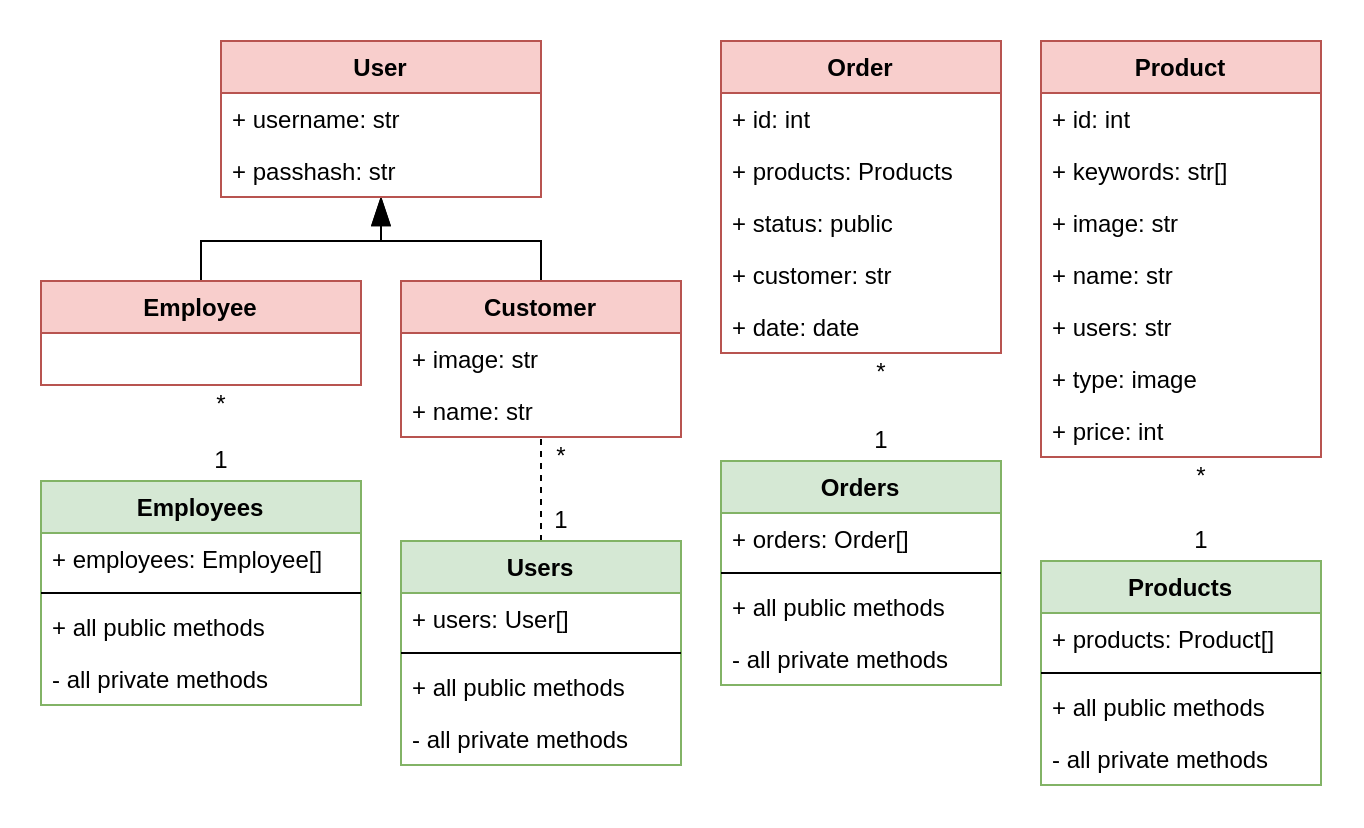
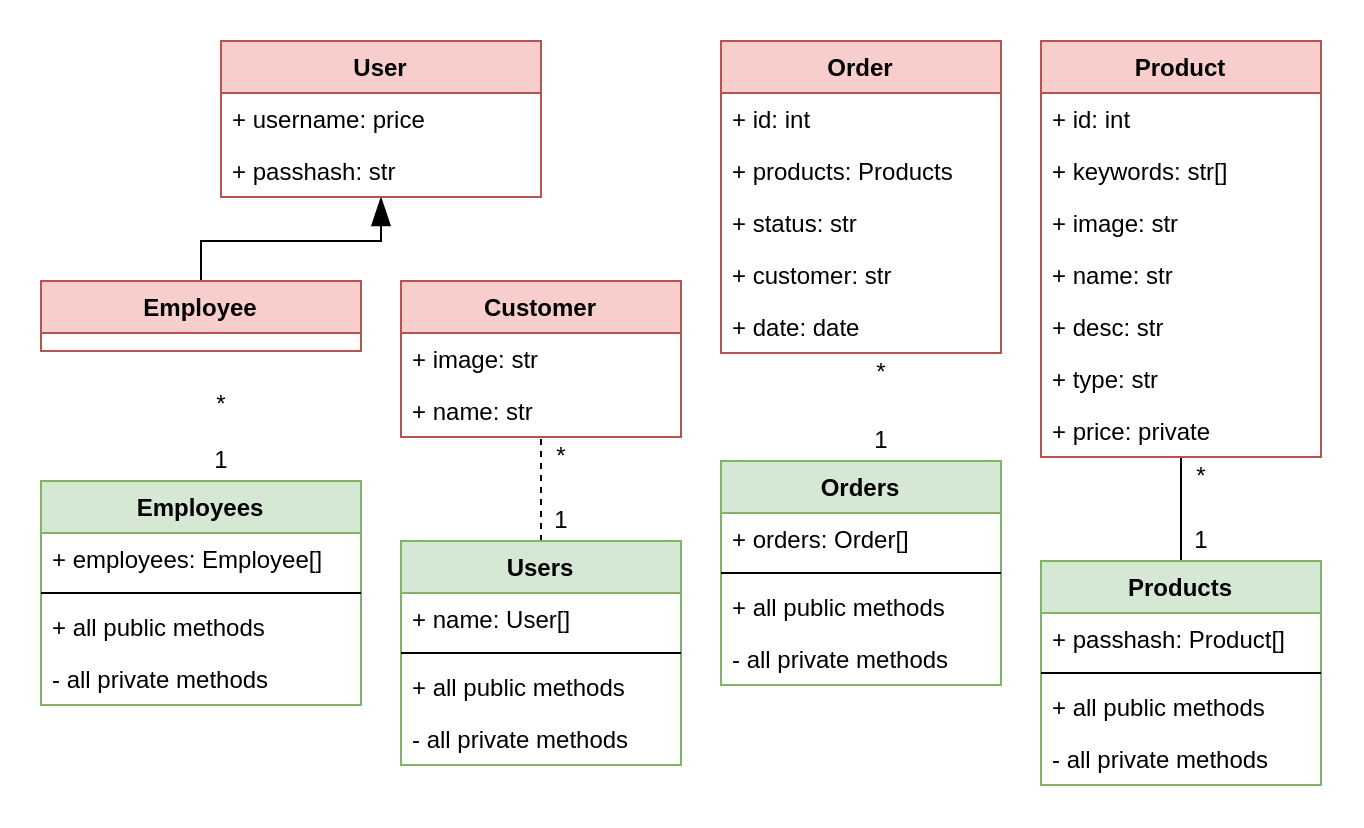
  <mxCell id="0" />
  <mxCell id="1" parent="0" />
  <mxCell id="2" style="edgeStyle=orthogonalEdgeStyle;rounded=0;orthogonalLoop=1;jettySize=auto;html=1;endArrow=none;endFill=0;comic=0;dashed=1;" edge="1" parent="1" source="10" target="7"><mxGeometry relative="1" as="geometry"><Array as="points"><mxPoint x="270" y="250" /><mxPoint x="270" y="250" /></Array></mxGeometry></mxCell>
+ <mxCell id="3" style="edgeStyle=orthogonalEdgeStyle;rounded=0;orthogonalLoop=1;jettySize=auto;html=1;endArrow=none;endFill=0;comic=0;" edge="1" parent="1" source="37" target="29"><mxGeometry relative="1" as="geometry"><Array as="points"><mxPoint x="590" y="250" /><mxPoint x="590" y="250" /></Array></mxGeometry></mxCell>
  <mxCell id="4" style="edgeStyle=orthogonalEdgeStyle;rounded=0;comic=0;orthogonalLoop=1;jettySize=auto;html=1;endArrow=blockThin;endFill=1;endSize=12;" edge="1" parent="1" source="6" target="20"><mxGeometry relative="1" as="geometry" /></mxCell>
- <mxCell id="5" style="edgeStyle=orthogonalEdgeStyle;rounded=0;comic=0;orthogonalLoop=1;jettySize=auto;html=1;endArrow=blockThin;endFill=1;endSize=12;" edge="1" parent="1" source="7" target="20"><mxGeometry relative="1" as="geometry"><Array as="points"><mxPoint x="270" y="120" /><mxPoint x="190" y="120" /></Array></mxGeometry></mxCell>
- <mxCell id="6" value="Employee" style="swimlane;fontStyle=1;childLayout=stackLayout;horizontal=1;startSize=26;horizontalStack=0;resizeParent=1;resizeParentMax=0;resizeLast=0;collapsible=1;marginBottom=0;fillColor=#f8cecc;strokeColor=#b85450;" vertex="1" parent="1"><mxGeometry x="20" y="140" width="160" height="52" as="geometry" /></mxCell>
+ <mxCell id="6" value="Employee" style="swimlane;fontStyle=1;childLayout=stackLayout;horizontal=1;startSize=26;horizontalStack=0;resizeParent=1;resizeParentMax=0;resizeLast=0;collapsible=1;marginBottom=0;fillColor=#f8cecc;strokeColor=#b85450;" vertex="1" parent="1"><mxGeometry x="20" y="140" width="160" height="35" as="geometry" /></mxCell>
  <mxCell id="7" value="Customer" style="swimlane;fontStyle=1;childLayout=stackLayout;horizontal=1;startSize=26;horizontalStack=0;resizeParent=1;resizeParentMax=0;resizeLast=0;collapsible=1;marginBottom=0;fillColor=#f8cecc;strokeColor=#b85450;" vertex="1" parent="1"><mxGeometry x="200" y="140" width="140" height="78" as="geometry" /></mxCell>
  <mxCell id="8" value="+ image: str" style="text;align=left;verticalAlign=top;spacingLeft=4;spacingRight=4;overflow=hidden;rotatable=0;points=[[0,0.5],[1,0.5]];portConstraint=eastwest;" vertex="1" parent="7"><mxGeometry y="26" width="140" height="26" as="geometry" /></mxCell>
  <mxCell id="9" value="+ name: str" style="text;align=left;verticalAlign=top;spacingLeft=4;spacingRight=4;overflow=hidden;rotatable=0;points=[[0,0.5],[1,0.5]];portConstraint=eastwest;" vertex="1" parent="7"><mxGeometry y="52" width="140" height="26" as="geometry" /></mxCell>
  <mxCell id="10" value="Users" style="swimlane;fontStyle=1;align=center;verticalAlign=top;childLayout=stackLayout;horizontal=1;startSize=26;horizontalStack=0;resizeParent=1;resizeParentMax=0;resizeLast=0;collapsible=1;marginBottom=0;fillColor=#d5e8d4;strokeColor=#82b366;" vertex="1" parent="1"><mxGeometry x="200" y="270" width="140" height="112" as="geometry" /></mxCell>
- <mxCell id="11" value="+ users: User[]" style="text;strokeColor=none;fillColor=none;align=left;verticalAlign=top;spacingLeft=4;spacingRight=4;overflow=hidden;rotatable=0;points=[[0,0.5],[1,0.5]];portConstraint=eastwest;" vertex="1" parent="10"><mxGeometry y="26" width="140" height="26" as="geometry" /></mxCell>
+ <mxCell id="11" value="+ name: User[]" style="text;strokeColor=none;fillColor=none;align=left;verticalAlign=top;spacingLeft=4;spacingRight=4;overflow=hidden;rotatable=0;points=[[0,0.5],[1,0.5]];portConstraint=eastwest;" vertex="1" parent="10"><mxGeometry y="26" width="140" height="26" as="geometry" /></mxCell>
  <mxCell id="12" value="" style="line;strokeWidth=1;fillColor=none;align=left;verticalAlign=middle;spacingTop=-1;spacingLeft=3;spacingRight=3;rotatable=0;labelPosition=right;points=[];portConstraint=eastwest;" vertex="1" parent="10"><mxGeometry y="52" width="140" height="8" as="geometry" /></mxCell>
  <mxCell id="13" value="+ all public methods" style="text;strokeColor=none;fillColor=none;align=left;verticalAlign=top;spacingLeft=4;spacingRight=4;overflow=hidden;rotatable=0;points=[[0,0.5],[1,0.5]];portConstraint=eastwest;" vertex="1" parent="10"><mxGeometry y="60" width="140" height="26" as="geometry" /></mxCell>
  <mxCell id="14" value="- all private methods" style="text;strokeColor=none;fillColor=none;align=left;verticalAlign=top;spacingLeft=4;spacingRight=4;overflow=hidden;rotatable=0;points=[[0,0.5],[1,0.5]];portConstraint=eastwest;" vertex="1" parent="10"><mxGeometry y="86" width="140" height="26" as="geometry" /></mxCell>
  <mxCell id="15" value="Employees" style="swimlane;fontStyle=1;align=center;verticalAlign=top;childLayout=stackLayout;horizontal=1;startSize=26;horizontalStack=0;resizeParent=1;resizeParentMax=0;resizeLast=0;collapsible=1;marginBottom=0;fillColor=#d5e8d4;strokeColor=#82b366;" vertex="1" parent="1"><mxGeometry x="20" y="240" width="160" height="112" as="geometry" /></mxCell>
  <mxCell id="16" value="+ employees: Employee[]" style="text;strokeColor=none;fillColor=none;align=left;verticalAlign=top;spacingLeft=4;spacingRight=4;overflow=hidden;rotatable=0;points=[[0,0.5],[1,0.5]];portConstraint=eastwest;" vertex="1" parent="15"><mxGeometry y="26" width="160" height="26" as="geometry" /></mxCell>
  <mxCell id="17" value="" style="line;strokeWidth=1;fillColor=none;align=left;verticalAlign=middle;spacingTop=-1;spacingLeft=3;spacingRight=3;rotatable=0;labelPosition=right;points=[];portConstraint=eastwest;" vertex="1" parent="15"><mxGeometry y="52" width="160" height="8" as="geometry" /></mxCell>
  <mxCell id="18" value="+ all public methods" style="text;strokeColor=none;fillColor=none;align=left;verticalAlign=top;spacingLeft=4;spacingRight=4;overflow=hidden;rotatable=0;points=[[0,0.5],[1,0.5]];portConstraint=eastwest;" vertex="1" parent="15"><mxGeometry y="60" width="160" height="26" as="geometry" /></mxCell>
  <mxCell id="19" value="- all private methods" style="text;strokeColor=none;fillColor=none;align=left;verticalAlign=top;spacingLeft=4;spacingRight=4;overflow=hidden;rotatable=0;points=[[0,0.5],[1,0.5]];portConstraint=eastwest;" vertex="1" parent="15"><mxGeometry y="86" width="160" height="26" as="geometry" /></mxCell>
  <mxCell id="20" value="User" style="swimlane;fontStyle=1;childLayout=stackLayout;horizontal=1;startSize=26;horizontalStack=0;resizeParent=1;resizeParentMax=0;resizeLast=0;collapsible=1;marginBottom=0;fillColor=#f8cecc;strokeColor=#b85450;" vertex="1" parent="1"><mxGeometry x="110" y="20" width="160" height="78" as="geometry" /></mxCell>
- <mxCell id="21" value="+ username: str" style="text;align=left;verticalAlign=top;spacingLeft=4;spacingRight=4;overflow=hidden;rotatable=0;points=[[0,0.5],[1,0.5]];portConstraint=eastwest;" vertex="1" parent="20"><mxGeometry y="26" width="160" height="26" as="geometry" /></mxCell>
+ <mxCell id="21" value="+ username: price" style="text;align=left;verticalAlign=top;spacingLeft=4;spacingRight=4;overflow=hidden;rotatable=0;points=[[0,0.5],[1,0.5]];portConstraint=eastwest;" vertex="1" parent="20"><mxGeometry y="26" width="160" height="26" as="geometry" /></mxCell>
  <mxCell id="22" value="+ passhash: str" style="text;align=left;verticalAlign=top;spacingLeft=4;spacingRight=4;overflow=hidden;rotatable=0;points=[[0,0.5],[1,0.5]];portConstraint=eastwest;" vertex="1" parent="20"><mxGeometry y="52" width="160" height="26" as="geometry" /></mxCell>
  <mxCell id="23" value="Order" style="swimlane;fontStyle=1;childLayout=stackLayout;horizontal=1;startSize=26;horizontalStack=0;resizeParent=1;resizeParentMax=0;resizeLast=0;collapsible=1;marginBottom=0;fillColor=#f8cecc;strokeColor=#b85450;" vertex="1" parent="1"><mxGeometry x="360" y="20" width="140" height="156" as="geometry" /></mxCell>
  <mxCell id="24" value="+ id: int" style="text;align=left;verticalAlign=top;spacingLeft=4;spacingRight=4;overflow=hidden;rotatable=0;points=[[0,0.5],[1,0.5]];portConstraint=eastwest;" vertex="1" parent="23"><mxGeometry y="26" width="140" height="26" as="geometry" /></mxCell>
  <mxCell id="25" value="+ products: Products" style="text;align=left;verticalAlign=top;spacingLeft=4;spacingRight=4;overflow=hidden;rotatable=0;points=[[0,0.5],[1,0.5]];portConstraint=eastwest;" vertex="1" parent="23"><mxGeometry y="52" width="140" height="26" as="geometry" /></mxCell>
- <mxCell id="26" value="+ status: public" style="text;align=left;verticalAlign=top;spacingLeft=4;spacingRight=4;overflow=hidden;rotatable=0;points=[[0,0.5],[1,0.5]];portConstraint=eastwest;" vertex="1" parent="23"><mxGeometry y="78" width="140" height="26" as="geometry" /></mxCell>
+ <mxCell id="26" value="+ status: str" style="text;align=left;verticalAlign=top;spacingLeft=4;spacingRight=4;overflow=hidden;rotatable=0;points=[[0,0.5],[1,0.5]];portConstraint=eastwest;" vertex="1" parent="23"><mxGeometry y="78" width="140" height="26" as="geometry" /></mxCell>
  <mxCell id="27" value="+ customer: str" style="text;align=left;verticalAlign=top;spacingLeft=4;spacingRight=4;overflow=hidden;rotatable=0;points=[[0,0.5],[1,0.5]];portConstraint=eastwest;" vertex="1" parent="23"><mxGeometry y="104" width="140" height="26" as="geometry" /></mxCell>
  <mxCell id="28" value="+ date: date" style="text;align=left;verticalAlign=top;spacingLeft=4;spacingRight=4;overflow=hidden;rotatable=0;points=[[0,0.5],[1,0.5]];portConstraint=eastwest;" vertex="1" parent="23"><mxGeometry y="130" width="140" height="26" as="geometry" /></mxCell>
  <mxCell id="29" value="Product" style="swimlane;fontStyle=1;childLayout=stackLayout;horizontal=1;startSize=26;horizontalStack=0;resizeParent=1;resizeParentMax=0;resizeLast=0;collapsible=1;marginBottom=0;fillColor=#f8cecc;strokeColor=#b85450;" vertex="1" parent="1"><mxGeometry x="520" y="20" width="140" height="208" as="geometry" /></mxCell>
  <mxCell id="30" value="+ id: int" style="text;align=left;verticalAlign=top;spacingLeft=4;spacingRight=4;overflow=hidden;rotatable=0;points=[[0,0.5],[1,0.5]];portConstraint=eastwest;" vertex="1" parent="29"><mxGeometry y="26" width="140" height="26" as="geometry" /></mxCell>
  <mxCell id="31" value="+ keywords: str[]" style="text;align=left;verticalAlign=top;spacingLeft=4;spacingRight=4;overflow=hidden;rotatable=0;points=[[0,0.5],[1,0.5]];portConstraint=eastwest;" vertex="1" parent="29"><mxGeometry y="52" width="140" height="26" as="geometry" /></mxCell>
  <mxCell id="32" value="+ image: str" style="text;align=left;verticalAlign=top;spacingLeft=4;spacingRight=4;overflow=hidden;rotatable=0;points=[[0,0.5],[1,0.5]];portConstraint=eastwest;" vertex="1" parent="29"><mxGeometry y="78" width="140" height="26" as="geometry" /></mxCell>
  <mxCell id="33" value="+ name: str" style="text;align=left;verticalAlign=top;spacingLeft=4;spacingRight=4;overflow=hidden;rotatable=0;points=[[0,0.5],[1,0.5]];portConstraint=eastwest;" vertex="1" parent="29"><mxGeometry y="104" width="140" height="26" as="geometry" /></mxCell>
- <mxCell id="34" value="+ users: str" style="text;align=left;verticalAlign=top;spacingLeft=4;spacingRight=4;overflow=hidden;rotatable=0;points=[[0,0.5],[1,0.5]];portConstraint=eastwest;" vertex="1" parent="29"><mxGeometry y="130" width="140" height="26" as="geometry" /></mxCell>
- <mxCell id="35" value="+ type: image" style="text;align=left;verticalAlign=top;spacingLeft=4;spacingRight=4;overflow=hidden;rotatable=0;points=[[0,0.5],[1,0.5]];portConstraint=eastwest;" vertex="1" parent="29"><mxGeometry y="156" width="140" height="26" as="geometry" /></mxCell>
- <mxCell id="36" value="+ price: int" style="text;align=left;verticalAlign=top;spacingLeft=4;spacingRight=4;overflow=hidden;rotatable=0;points=[[0,0.5],[1,0.5]];portConstraint=eastwest;" vertex="1" parent="29"><mxGeometry y="182" width="140" height="26" as="geometry" /></mxCell>
+ <mxCell id="34" value="+ desc: str" style="text;align=left;verticalAlign=top;spacingLeft=4;spacingRight=4;overflow=hidden;rotatable=0;points=[[0,0.5],[1,0.5]];portConstraint=eastwest;" vertex="1" parent="29"><mxGeometry y="130" width="140" height="26" as="geometry" /></mxCell>
+ <mxCell id="35" value="+ type: str" style="text;align=left;verticalAlign=top;spacingLeft=4;spacingRight=4;overflow=hidden;rotatable=0;points=[[0,0.5],[1,0.5]];portConstraint=eastwest;" vertex="1" parent="29"><mxGeometry y="156" width="140" height="26" as="geometry" /></mxCell>
+ <mxCell id="36" value="+ price: private" style="text;align=left;verticalAlign=top;spacingLeft=4;spacingRight=4;overflow=hidden;rotatable=0;points=[[0,0.5],[1,0.5]];portConstraint=eastwest;" vertex="1" parent="29"><mxGeometry y="182" width="140" height="26" as="geometry" /></mxCell>
  <mxCell id="37" value="Products" style="swimlane;fontStyle=1;align=center;verticalAlign=top;childLayout=stackLayout;horizontal=1;startSize=26;horizontalStack=0;resizeParent=1;resizeParentMax=0;resizeLast=0;collapsible=1;marginBottom=0;fillColor=#d5e8d4;strokeColor=#82b366;" vertex="1" parent="1"><mxGeometry x="520" y="280" width="140" height="112" as="geometry" /></mxCell>
- <mxCell id="38" value="+ products: Product[]" style="text;strokeColor=none;fillColor=none;align=left;verticalAlign=top;spacingLeft=4;spacingRight=4;overflow=hidden;rotatable=0;points=[[0,0.5],[1,0.5]];portConstraint=eastwest;" vertex="1" parent="37"><mxGeometry y="26" width="140" height="26" as="geometry" /></mxCell>
+ <mxCell id="38" value="+ passhash: Product[]" style="text;strokeColor=none;fillColor=none;align=left;verticalAlign=top;spacingLeft=4;spacingRight=4;overflow=hidden;rotatable=0;points=[[0,0.5],[1,0.5]];portConstraint=eastwest;" vertex="1" parent="37"><mxGeometry y="26" width="140" height="26" as="geometry" /></mxCell>
  <mxCell id="39" value="" style="line;strokeWidth=1;fillColor=none;align=left;verticalAlign=middle;spacingTop=-1;spacingLeft=3;spacingRight=3;rotatable=0;labelPosition=right;points=[];portConstraint=eastwest;" vertex="1" parent="37"><mxGeometry y="52" width="140" height="8" as="geometry" /></mxCell>
  <mxCell id="40" value="+ all public methods" style="text;strokeColor=none;fillColor=none;align=left;verticalAlign=top;spacingLeft=4;spacingRight=4;overflow=hidden;rotatable=0;points=[[0,0.5],[1,0.5]];portConstraint=eastwest;" vertex="1" parent="37"><mxGeometry y="60" width="140" height="26" as="geometry" /></mxCell>
  <mxCell id="41" value="- all private methods" style="text;strokeColor=none;fillColor=none;align=left;verticalAlign=top;spacingLeft=4;spacingRight=4;overflow=hidden;rotatable=0;points=[[0,0.5],[1,0.5]];portConstraint=eastwest;" vertex="1" parent="37"><mxGeometry y="86" width="140" height="26" as="geometry" /></mxCell>
  <mxCell id="42" value="Orders" style="swimlane;fontStyle=1;align=center;verticalAlign=top;childLayout=stackLayout;horizontal=1;startSize=26;horizontalStack=0;resizeParent=1;resizeParentMax=0;resizeLast=0;collapsible=1;marginBottom=0;fillColor=#d5e8d4;strokeColor=#82b366;" vertex="1" parent="1"><mxGeometry x="360" y="230" width="140" height="112" as="geometry" /></mxCell>
  <mxCell id="43" value="+ orders: Order[]" style="text;strokeColor=none;fillColor=none;align=left;verticalAlign=top;spacingLeft=4;spacingRight=4;overflow=hidden;rotatable=0;points=[[0,0.5],[1,0.5]];portConstraint=eastwest;" vertex="1" parent="42"><mxGeometry y="26" width="140" height="26" as="geometry" /></mxCell>
  <mxCell id="44" value="" style="line;strokeWidth=1;fillColor=none;align=left;verticalAlign=middle;spacingTop=-1;spacingLeft=3;spacingRight=3;rotatable=0;labelPosition=right;points=[];portConstraint=eastwest;" vertex="1" parent="42"><mxGeometry y="52" width="140" height="8" as="geometry" /></mxCell>
  <mxCell id="45" value="+ all public methods" style="text;strokeColor=none;fillColor=none;align=left;verticalAlign=top;spacingLeft=4;spacingRight=4;overflow=hidden;rotatable=0;points=[[0,0.5],[1,0.5]];portConstraint=eastwest;" vertex="1" parent="42"><mxGeometry y="60" width="140" height="26" as="geometry" /></mxCell>
  <mxCell id="46" value="- all private methods" style="text;strokeColor=none;fillColor=none;align=left;verticalAlign=top;spacingLeft=4;spacingRight=4;overflow=hidden;rotatable=0;points=[[0,0.5],[1,0.5]];portConstraint=eastwest;" vertex="1" parent="42"><mxGeometry y="86" width="140" height="26" as="geometry" /></mxCell>
  <mxCell id="47" value="*" style="text;html=1;align=center;verticalAlign=middle;resizable=0;points=[];autosize=1;" vertex="1" parent="1"><mxGeometry x="100" y="192" width="20" height="20" as="geometry" /></mxCell>
  <mxCell id="48" value="1" style="text;html=1;align=center;verticalAlign=middle;resizable=0;points=[];autosize=1;" vertex="1" parent="1"><mxGeometry x="100" y="220" width="20" height="20" as="geometry" /></mxCell>
  <mxCell id="49" value="*" style="text;html=1;align=center;verticalAlign=middle;resizable=0;points=[];autosize=1;" vertex="1" parent="1"><mxGeometry x="270" y="218" width="20" height="20" as="geometry" /></mxCell>
  <mxCell id="50" value="1" style="text;html=1;align=center;verticalAlign=middle;resizable=0;points=[];autosize=1;" vertex="1" parent="1"><mxGeometry x="270" y="250" width="20" height="20" as="geometry" /></mxCell>
  <mxCell id="51" value="*" style="text;html=1;align=center;verticalAlign=middle;resizable=0;points=[];autosize=1;" vertex="1" parent="1"><mxGeometry x="430" y="176" width="20" height="20" as="geometry" /></mxCell>
  <mxCell id="52" value="1" style="text;html=1;align=center;verticalAlign=middle;resizable=0;points=[];autosize=1;" vertex="1" parent="1"><mxGeometry x="430" y="210" width="20" height="20" as="geometry" /></mxCell>
  <mxCell id="53" value="*" style="text;html=1;align=center;verticalAlign=middle;resizable=0;points=[];autosize=1;" vertex="1" parent="1"><mxGeometry x="590" y="228" width="20" height="20" as="geometry" /></mxCell>
  <mxCell id="54" value="1" style="text;html=1;align=center;verticalAlign=middle;resizable=0;points=[];autosize=1;" vertex="1" parent="1"><mxGeometry x="590" y="260" width="20" height="20" as="geometry" /></mxCell>
